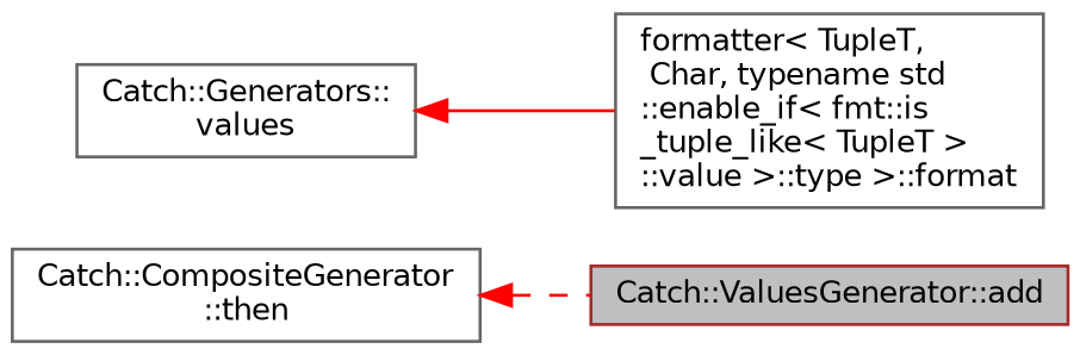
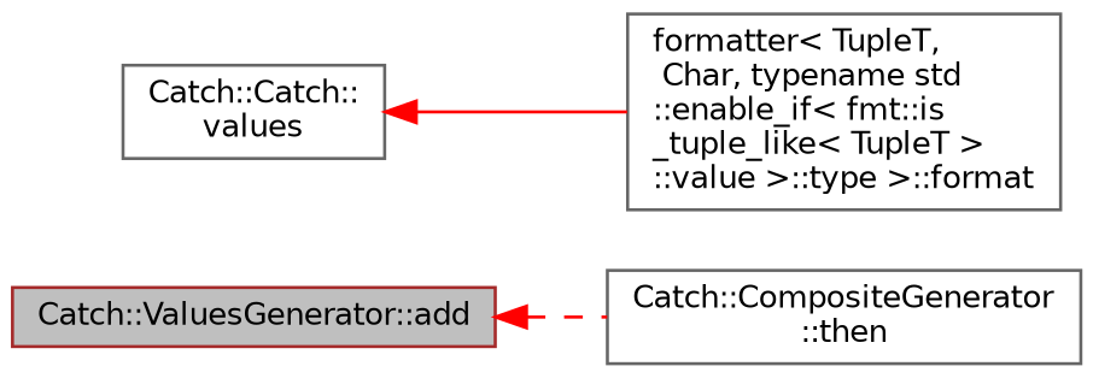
  digraph {
    rankdir=LR
    node [color=gray40 fillcolor=white fontname=Helvetica fontsize=10 shape=record style=filled]
    edge [color=red dir=back fontname=Helvetica fontsize=10 labelfontname=Helvetica labelfontsize=10]
    n1 [color=brown fillcolor=grey75 fontcolor=black height=0.2 label="Catch::ValuesGenerator::add" width=0.4]
    n2 [height=0.2 label="Catch::CompositeGenerator\l::then" width=0.4]
-   n3 [height=0.2 label="Catch::Generators::\lvalues" width=0.4]
+   n3 [height=0.2 label="Catch::Catch::\lvalues" width=0.4]
    n4 [height=0.2 label="formatter\< TupleT,\l Char, typename std\l::enable_if\< fmt::is\l_tuple_like\< TupleT \>\l::value \>::type \>::format" width=0.4]
-   n2 -> n1 [style=dashed]
+   n1 -> n2 [style=dashed]
    n3 -> n4 [style=solid]
  }
